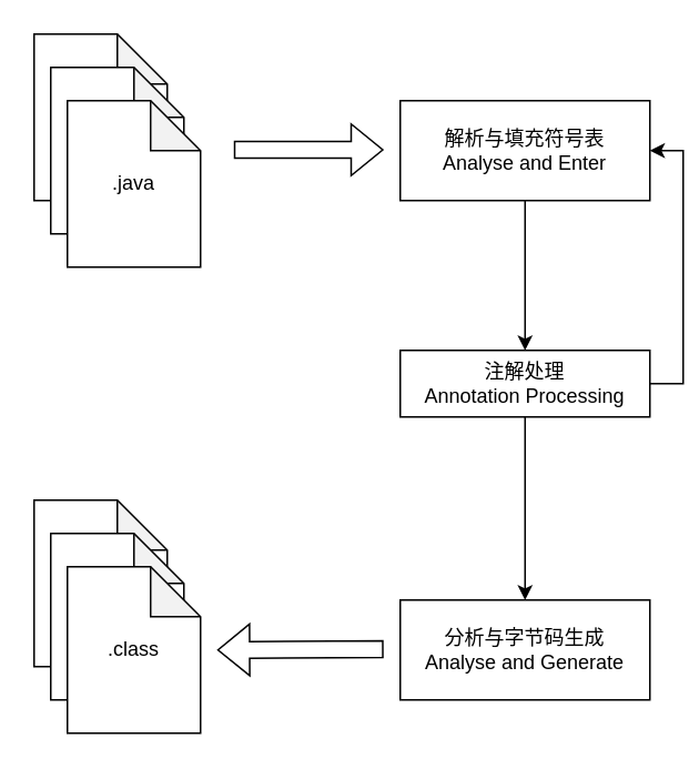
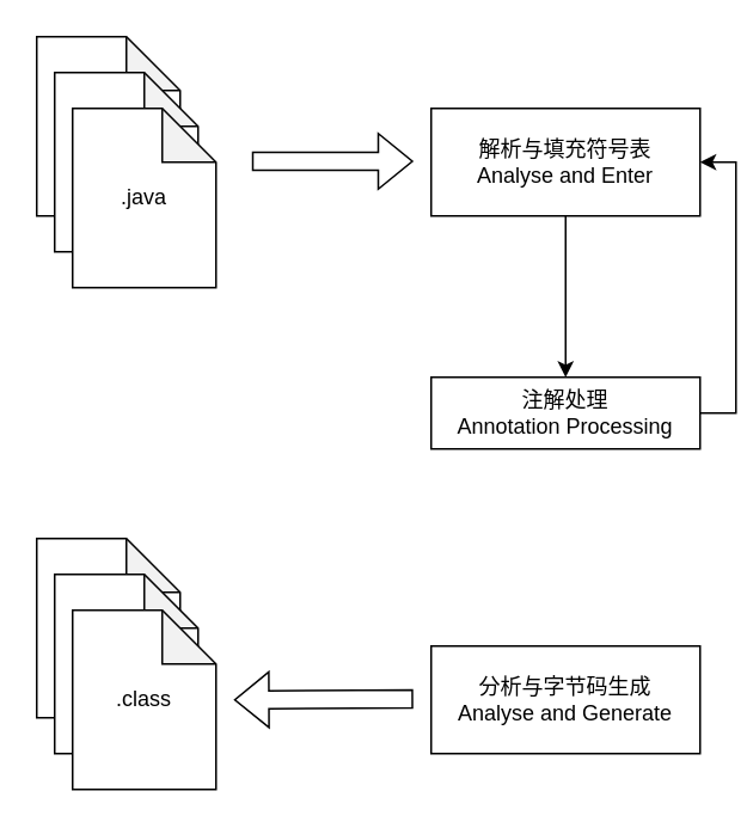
  <mxCell id="0" />
  <mxCell id="1" parent="0" />
  <mxCell id="2" style="edgeStyle=orthogonalEdgeStyle;rounded=0;orthogonalLoop=1;jettySize=auto;html=1;exitX=0.5;exitY=1;exitDx=0;exitDy=0;entryX=0.5;entryY=0;entryDx=0;entryDy=0;" edge="1" parent="1" source="3" target="10"><mxGeometry relative="1" as="geometry" /></mxCell>
  <mxCell id="3" value="解析与填充符号表&lt;br&gt;Analyse and Enter" style="rounded=0;whiteSpace=wrap;html=1;" vertex="1" parent="1"><mxGeometry x="240" y="60" width="150" height="60" as="geometry" /></mxCell>
  <mxCell id="4" value=".java" style="shape=note;whiteSpace=wrap;html=1;backgroundOutline=1;darkOpacity=0.05;" vertex="1" parent="1"><mxGeometry x="20" y="20" width="80" height="100" as="geometry" /></mxCell>
  <mxCell id="5" value=".java" style="shape=note;whiteSpace=wrap;html=1;backgroundOutline=1;darkOpacity=0.05;" vertex="1" parent="1"><mxGeometry x="30" y="40" width="80" height="100" as="geometry" /></mxCell>
  <mxCell id="6" value=".java" style="shape=note;whiteSpace=wrap;html=1;backgroundOutline=1;darkOpacity=0.05;" vertex="1" parent="1"><mxGeometry x="40" y="60" width="80" height="100" as="geometry" /></mxCell>
  <mxCell id="7" value="" style="shape=flexArrow;endArrow=classic;html=1;rounded=0;" edge="1" parent="1"><mxGeometry width="50" height="50" relative="1" as="geometry"><mxPoint x="140" y="89.5" as="sourcePoint" /><mxPoint x="230" y="89.5" as="targetPoint" /></mxGeometry></mxCell>
  <mxCell id="8" style="edgeStyle=orthogonalEdgeStyle;rounded=0;orthogonalLoop=1;jettySize=auto;html=1;exitX=1;exitY=0.5;exitDx=0;exitDy=0;entryX=1;entryY=0.5;entryDx=0;entryDy=0;" edge="1" parent="1" source="10" target="3"><mxGeometry relative="1" as="geometry" /></mxCell>
- <mxCell id="9" style="edgeStyle=orthogonalEdgeStyle;rounded=0;orthogonalLoop=1;jettySize=auto;html=1;exitX=0.5;exitY=1;exitDx=0;exitDy=0;entryX=0.5;entryY=0;entryDx=0;entryDy=0;" edge="1" parent="1" source="10" target="11"><mxGeometry relative="1" as="geometry" /></mxCell>
  <mxCell id="10" value="注解处理&lt;br&gt;Annotation Processing" style="rounded=0;whiteSpace=wrap;html=1;" vertex="1" parent="1"><mxGeometry x="240" y="210" width="150" height="40" as="geometry" /></mxCell>
  <mxCell id="11" value="分析与字节码生成&lt;br&gt;Analyse and Generate" style="rounded=0;whiteSpace=wrap;html=1;" vertex="1" parent="1"><mxGeometry x="240" y="360" width="150" height="60" as="geometry" /></mxCell>
  <mxCell id="12" value="" style="shape=flexArrow;endArrow=classic;html=1;rounded=0;" edge="1" parent="1"><mxGeometry width="50" height="50" relative="1" as="geometry"><mxPoint x="230" y="389.58" as="sourcePoint" /><mxPoint x="130" y="390" as="targetPoint" /></mxGeometry></mxCell>
  <mxCell id="13" value=".class" style="shape=note;whiteSpace=wrap;html=1;backgroundOutline=1;darkOpacity=0.05;" vertex="1" parent="1"><mxGeometry x="20" y="300" width="80" height="100" as="geometry" /></mxCell>
  <mxCell id="14" value=".class" style="shape=note;whiteSpace=wrap;html=1;backgroundOutline=1;darkOpacity=0.05;" vertex="1" parent="1"><mxGeometry x="30" y="320" width="80" height="100" as="geometry" /></mxCell>
  <mxCell id="15" value=".class" style="shape=note;whiteSpace=wrap;html=1;backgroundOutline=1;darkOpacity=0.05;" vertex="1" parent="1"><mxGeometry x="40" y="340" width="80" height="100" as="geometry" /></mxCell>
